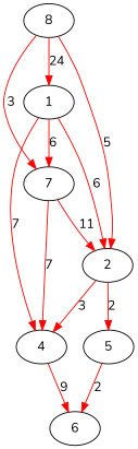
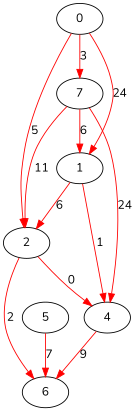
  digraph {
    fontname=Nunito
    node [fontname=Nunito]
    edge [color=red dir=forward fontname=Nunito]
-   0 [label=8]
+   0
    2
    n3 [label=7]
    1
    5
    4
    6
    0 -> 2 [label=5]
    0 -> n3 [label=3]
    0 -> 1 [label=24]
-   2 -> 5 [label=2]
-   2 -> 4 [label=3]
+   2 -> 6 [label=2]
+   2 -> 4 [label=0]
    n3 -> 2 [label=11]
-   1 -> n3 [label=6]
-   n3 -> 4 [label=7]
+   n3 -> 1 [label=6]
+   n3 -> 4 [label=24]
    1 -> 2 [label=6]
-   1 -> 4 [label=7]
-   5 -> 6 [label=2]
+   1 -> 4 [label=1]
+   5 -> 6 [label=7]
    4 -> 6 [label=9]
  }
